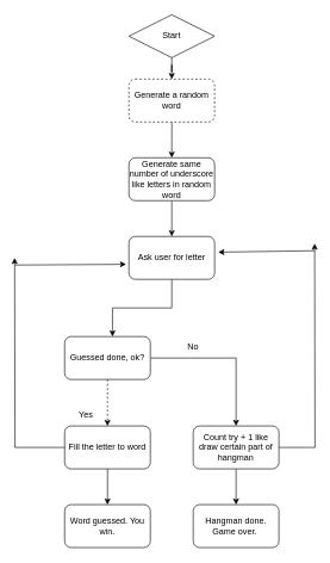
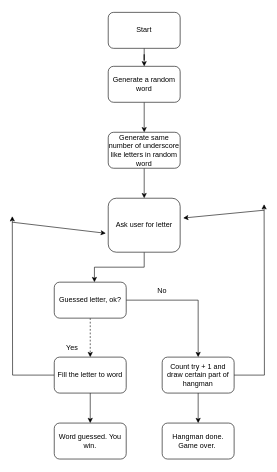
  <mxCell id="0" />
  <mxCell id="1" parent="0" />
  <mxCell id="2" style="edgeStyle=orthogonalEdgeStyle;rounded=0;orthogonalLoop=1;jettySize=auto;html=1;entryX=0.5;entryY=0;entryDx=0;entryDy=0;" edge="1" parent="1" source="3" target="18"><mxGeometry relative="1" as="geometry" /></mxCell>
- <mxCell id="3" value="Start" style="rhombus;whiteSpace=wrap;html=1;" vertex="1" parent="1"><mxGeometry x="180" y="20" width="120" height="60" as="geometry" /></mxCell>
+ <mxCell id="3" value="Start" style="rounded=1;whiteSpace=wrap;html=1;" vertex="1" parent="1"><mxGeometry x="180" y="20" width="120" height="60" as="geometry" /></mxCell>
  <mxCell id="4" value="" style="edgeStyle=orthogonalEdgeStyle;rounded=0;orthogonalLoop=1;jettySize=auto;html=1;dashed=1;" edge="1" parent="1" source="6" target="9"><mxGeometry relative="1" as="geometry" /></mxCell>
  <mxCell id="5" style="edgeStyle=orthogonalEdgeStyle;rounded=0;orthogonalLoop=1;jettySize=auto;html=1;entryX=0.5;entryY=0;entryDx=0;entryDy=0;" edge="1" parent="1" source="6" target="12"><mxGeometry relative="1" as="geometry" /></mxCell>
- <mxCell id="6" value="Guessed done, ok?" style="rounded=1;whiteSpace=wrap;html=1;" vertex="1" parent="1"><mxGeometry x="90" y="470" width="120" height="60" as="geometry" /></mxCell>
+ <mxCell id="6" value="Guessed letter, ok?" style="rounded=1;whiteSpace=wrap;html=1;" vertex="1" parent="1"><mxGeometry x="90" y="470" width="120" height="60" as="geometry" /></mxCell>
  <mxCell id="7" style="edgeStyle=orthogonalEdgeStyle;rounded=0;orthogonalLoop=1;jettySize=auto;html=1;" edge="1" parent="1" source="9" target="15"><mxGeometry relative="1" as="geometry" /></mxCell>
  <mxCell id="8" style="edgeStyle=orthogonalEdgeStyle;rounded=0;orthogonalLoop=1;jettySize=auto;html=1;" edge="1" parent="1" source="9"><mxGeometry relative="1" as="geometry"><mxPoint x="20" y="360" as="targetPoint" /></mxGeometry></mxCell>
  <mxCell id="9" value="Fill the letter to word" style="rounded=1;whiteSpace=wrap;html=1;" vertex="1" parent="1"><mxGeometry x="90" y="595" width="120" height="60" as="geometry" /></mxCell>
  <mxCell id="10" style="edgeStyle=orthogonalEdgeStyle;rounded=0;orthogonalLoop=1;jettySize=auto;html=1;" edge="1" parent="1" source="12" target="16"><mxGeometry relative="1" as="geometry" /></mxCell>
  <mxCell id="11" style="edgeStyle=orthogonalEdgeStyle;rounded=0;orthogonalLoop=1;jettySize=auto;html=1;" edge="1" parent="1" source="12"><mxGeometry relative="1" as="geometry"><mxPoint x="440" y="340" as="targetPoint" /></mxGeometry></mxCell>
- <mxCell id="12" value="Count try + 1 like draw certain part of hangman" style="rounded=1;whiteSpace=wrap;html=1;" vertex="1" parent="1"><mxGeometry x="270" y="595" width="120" height="60" as="geometry" /></mxCell>
+ <mxCell id="12" value="Count try + 1 and draw certain part of hangman" style="rounded=1;whiteSpace=wrap;html=1;" vertex="1" parent="1"><mxGeometry x="270" y="595" width="120" height="60" as="geometry" /></mxCell>
  <mxCell id="13" value="No" style="text;html=1;strokeColor=none;fillColor=none;align=center;verticalAlign=middle;whiteSpace=wrap;rounded=0;" vertex="1" parent="1"><mxGeometry x="240" y="470" width="60" height="30" as="geometry" /></mxCell>
  <mxCell id="14" value="Yes" style="text;html=1;strokeColor=none;fillColor=none;align=center;verticalAlign=middle;whiteSpace=wrap;rounded=0;" vertex="1" parent="1"><mxGeometry x="90" y="565" width="60" height="30" as="geometry" /></mxCell>
  <mxCell id="15" value="Word guessed. You win." style="rounded=1;whiteSpace=wrap;html=1;" vertex="1" parent="1"><mxGeometry x="90" y="705" width="120" height="60" as="geometry" /></mxCell>
  <mxCell id="16" value="Hangman done. Game over.&amp;nbsp;" style="rounded=1;whiteSpace=wrap;html=1;" vertex="1" parent="1"><mxGeometry x="270" y="705" width="120" height="60" as="geometry" /></mxCell>
  <mxCell id="17" style="edgeStyle=orthogonalEdgeStyle;rounded=0;orthogonalLoop=1;jettySize=auto;html=1;entryX=0.5;entryY=0;entryDx=0;entryDy=0;" edge="1" parent="1" source="18" target="20"><mxGeometry relative="1" as="geometry" /></mxCell>
- <mxCell id="18" value="Generate a random word" style="rounded=1;whiteSpace=wrap;html=1;dashed=1;" vertex="1" parent="1"><mxGeometry x="180" y="110" width="120" height="60" as="geometry" /></mxCell>
+ <mxCell id="18" value="Generate a random word" style="rounded=1;whiteSpace=wrap;html=1;" vertex="1" parent="1"><mxGeometry x="180" y="110" width="120" height="60" as="geometry" /></mxCell>
  <mxCell id="19" style="edgeStyle=orthogonalEdgeStyle;rounded=0;orthogonalLoop=1;jettySize=auto;html=1;entryX=0.5;entryY=0;entryDx=0;entryDy=0;" edge="1" parent="1" source="20" target="22"><mxGeometry relative="1" as="geometry" /></mxCell>
  <mxCell id="20" value="Generate same number of underscore like letters in random word" style="rounded=1;whiteSpace=wrap;html=1;" vertex="1" parent="1"><mxGeometry x="180" y="220" width="120" height="60" as="geometry" /></mxCell>
  <mxCell id="21" style="edgeStyle=orthogonalEdgeStyle;rounded=0;orthogonalLoop=1;jettySize=auto;html=1;entryX=0.558;entryY=0;entryDx=0;entryDy=0;entryPerimeter=0;" edge="1" parent="1" source="22" target="6"><mxGeometry relative="1" as="geometry" /></mxCell>
- <mxCell id="22" value="Ask user for letter" style="rounded=1;whiteSpace=wrap;html=1;" vertex="1" parent="1"><mxGeometry x="180" y="330" width="120" height="60" as="geometry" /></mxCell>
+ <mxCell id="22" value="Ask user for letter" style="rounded=1;whiteSpace=wrap;html=1;" vertex="1" parent="1"><mxGeometry x="180" y="330" width="120" height="90" as="geometry" /></mxCell>
  <mxCell id="23" value="" style="endArrow=classic;html=1;rounded=0;entryX=-0.033;entryY=0.65;entryDx=0;entryDy=0;entryPerimeter=0;" edge="1" parent="1" target="22"><mxGeometry width="50" height="50" relative="1" as="geometry"><mxPoint x="20" y="370" as="sourcePoint" /><mxPoint x="70" y="320" as="targetPoint" /></mxGeometry></mxCell>
  <mxCell id="24" value="" style="endArrow=classic;html=1;rounded=0;entryX=1.042;entryY=0.367;entryDx=0;entryDy=0;entryPerimeter=0;" edge="1" parent="1" target="22"><mxGeometry width="50" height="50" relative="1" as="geometry"><mxPoint x="440" y="350" as="sourcePoint" /><mxPoint x="490" y="300" as="targetPoint" /></mxGeometry></mxCell>
